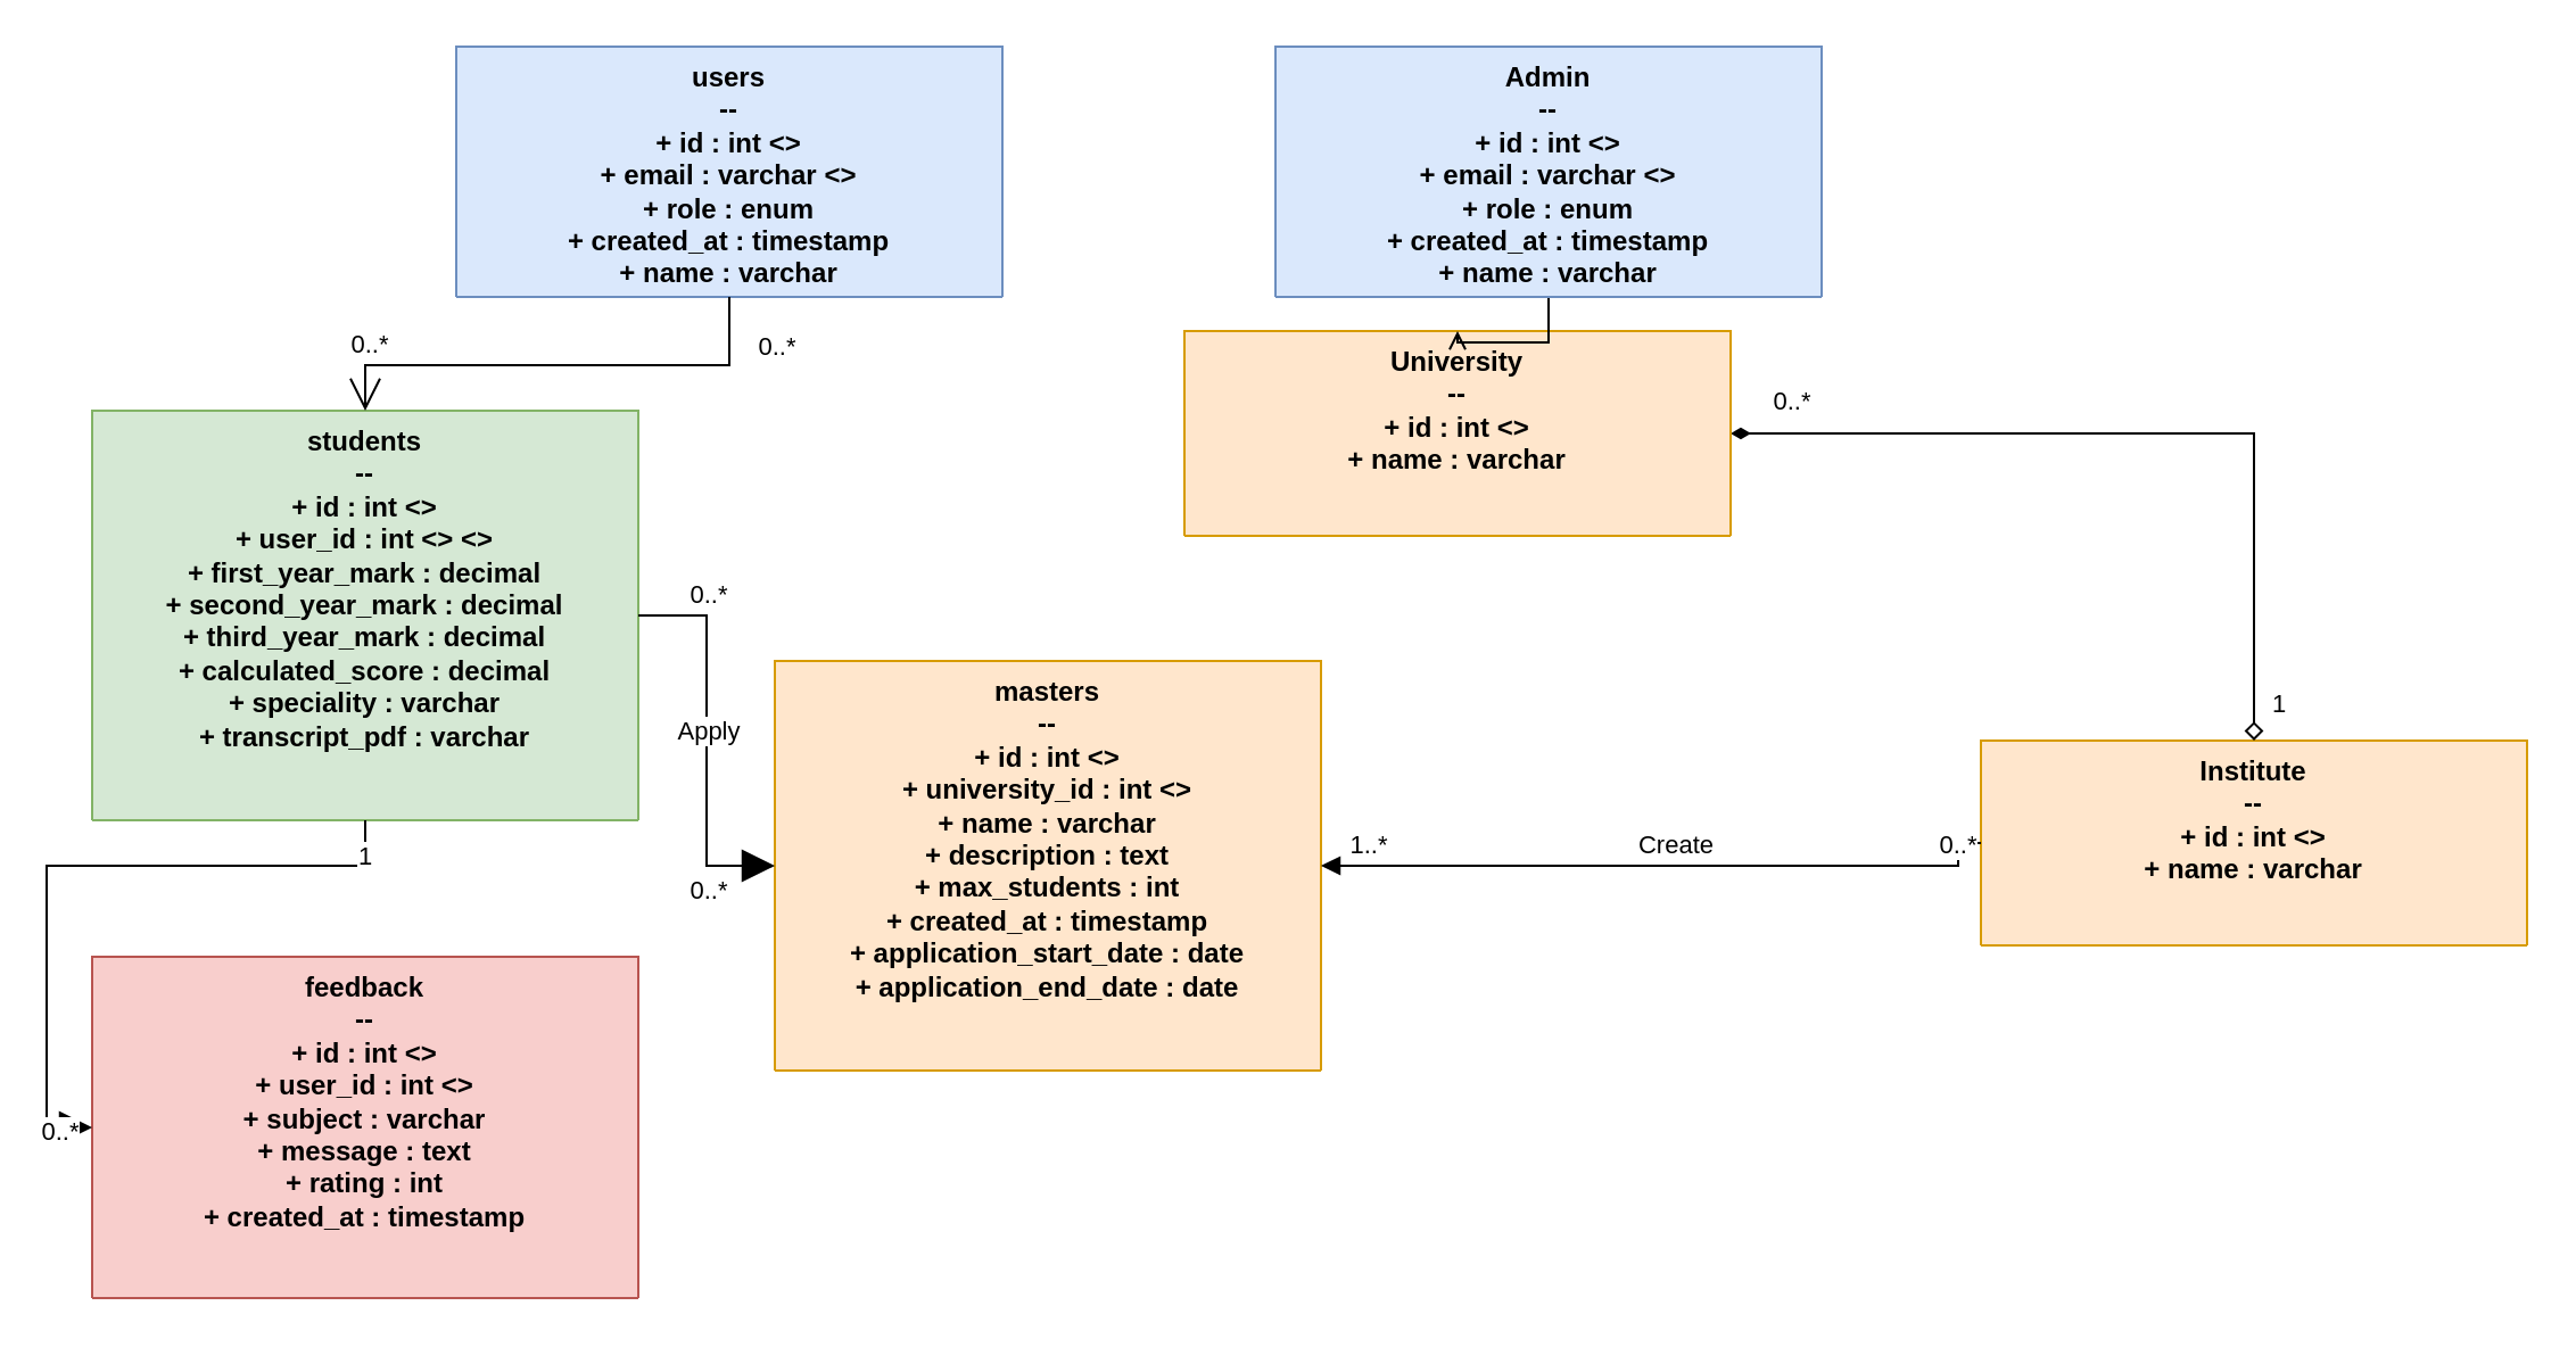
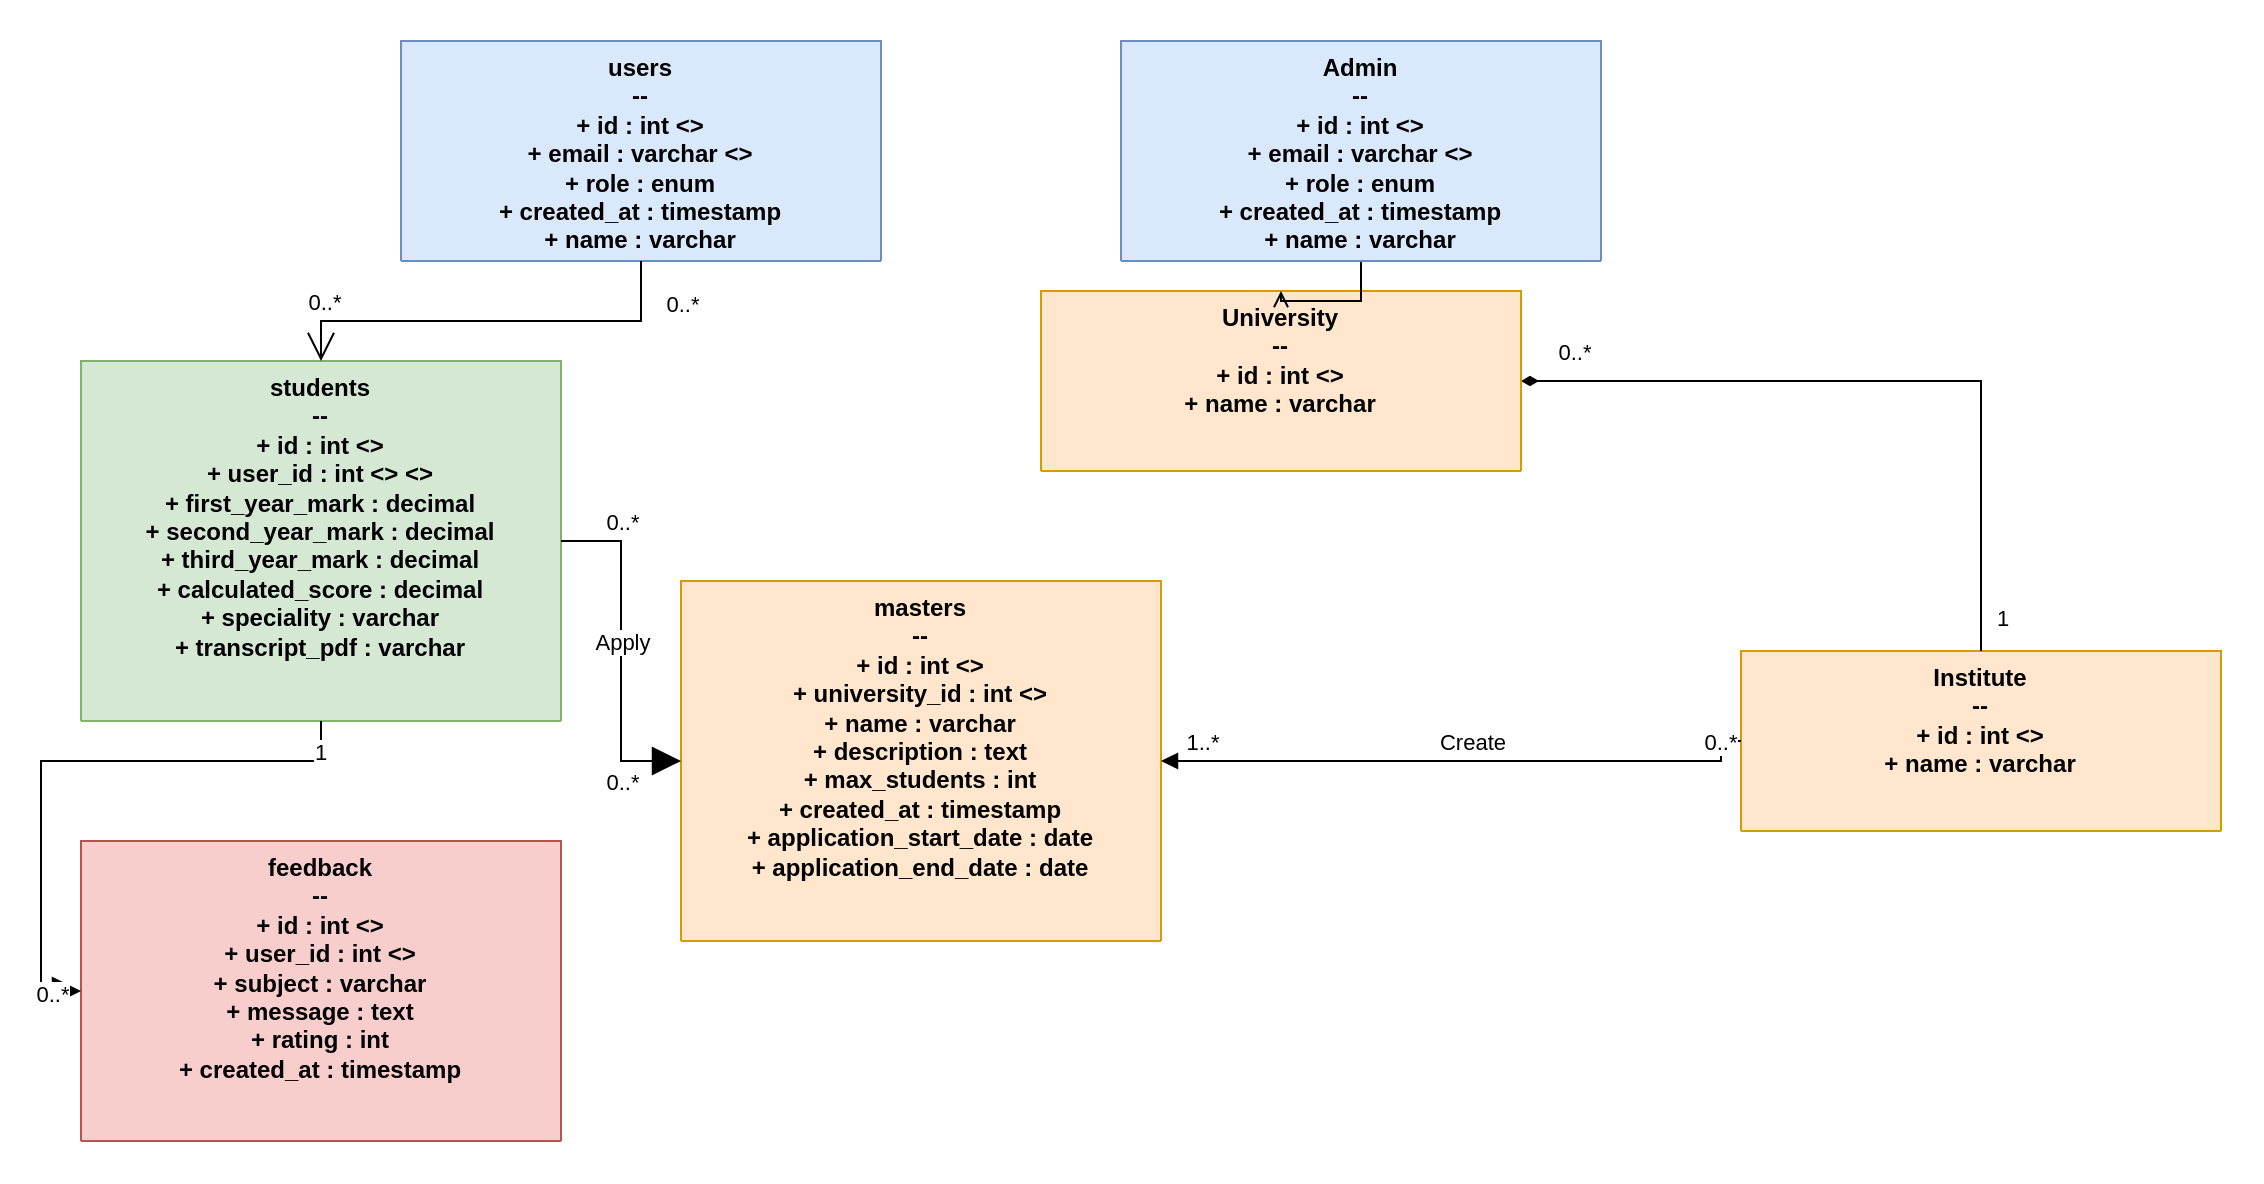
  <mxCell id="0" />
  <mxCell id="1" parent="0" />
  <mxCell id="2" value="users&#10;--&#10;+ id : int &lt;&lt;PK&gt;&gt;&#10;+ email : varchar &lt;&lt;UNIQUE&gt;&gt;&#10;+ role : enum&#10;+ created_at : timestamp&#10;+ name : varchar" style="swimlane;fontStyle=1;align=center;verticalAlign=top;childLayout=stackLayout;horizontal=1;startSize=110;horizontalStack=0;resizeParent=1;resizeParentMax=0;resizeLast=0;collapsible=1;marginBottom=0;whiteSpace=wrap;html=1;fillColor=#dae8fc;strokeColor=#6c8ebf;" parent="1" vertex="1"><mxGeometry x="200" y="20" width="240" height="110" as="geometry" /></mxCell>
  <mxCell id="3" value="students&#10;--&#10;+ id : int &lt;&lt;PK&gt;&gt;&#10;+ user_id : int &lt;&lt;FK&gt;&gt; &lt;&lt;UNIQUE&gt;&gt;&#10;+ first_year_mark : decimal&#10;+ second_year_mark : decimal&#10;+ third_year_mark : decimal&#10;+ calculated_score : decimal&#10;+ speciality : varchar&#10;+ transcript_pdf : varchar" style="swimlane;fontStyle=1;align=center;verticalAlign=top;childLayout=stackLayout;horizontal=1;startSize=180;horizontalStack=0;resizeParent=1;resizeParentMax=0;resizeLast=0;collapsible=1;marginBottom=0;whiteSpace=wrap;html=1;fillColor=#d5e8d4;strokeColor=#82b366;" parent="1" vertex="1"><mxGeometry x="40" y="180" width="240" height="180" as="geometry" /></mxCell>
  <mxCell id="4" value="masters&#10;--&#10;+ id : int &lt;&lt;PK&gt;&gt;&#10;+ university_id : int &lt;&lt;FK&gt;&gt;&#10;+ name : varchar&#10;+ description : text&#10;+ max_students : int&#10;+ created_at : timestamp&#10;+ application_start_date : date&#10;+ application_end_date : date" style="swimlane;fontStyle=1;align=center;verticalAlign=top;childLayout=stackLayout;horizontal=1;startSize=180;horizontalStack=0;resizeParent=1;resizeParentMax=0;resizeLast=0;collapsible=1;marginBottom=0;whiteSpace=wrap;html=1;fillColor=#ffe6cc;strokeColor=#d79b00;" parent="1" vertex="1"><mxGeometry x="340" y="290" width="240" height="180" as="geometry" /></mxCell>
  <mxCell id="5" value="feedback&#10;--&#10;+ id : int &lt;&lt;PK&gt;&gt;&#10;+ user_id : int &lt;&lt;FK&gt;&gt;&#10;+ subject : varchar&#10;+ message : text&#10;+ rating : int&#10;+ created_at : timestamp" style="swimlane;fontStyle=1;align=center;verticalAlign=top;childLayout=stackLayout;horizontal=1;startSize=150;horizontalStack=0;resizeParent=1;resizeParentMax=0;resizeLast=0;collapsible=1;marginBottom=0;whiteSpace=wrap;html=1;fillColor=#f8cecc;strokeColor=#b85450;" parent="1" vertex="1"><mxGeometry x="40" y="420" width="240" height="150" as="geometry" /></mxCell>
  <mxCell id="6" value="" style="endArrow=open;endFill=0;endSize=12;html=1;rounded=0;exitX=0.5;exitY=1;exitDx=0;exitDy=0;entryX=0.5;entryY=0;entryDx=0;entryDy=0;" parent="1" source="2" target="3" edge="1"><mxGeometry width="160" relative="1" as="geometry"><mxPoint x="330" y="370" as="sourcePoint" /><mxPoint x="490" y="370" as="targetPoint" /><Array as="points"><mxPoint x="320" y="160" /><mxPoint x="160" y="160" /></Array></mxGeometry></mxCell>
  <mxCell id="7" value="0..*" style="edgeLabel;html=1;align=center;verticalAlign=middle;resizable=0;points=[];" parent="6" vertex="1" connectable="0"><mxGeometry x="-0.8" y="1" relative="1" as="geometry"><mxPoint x="19" as="offset" /></mxGeometry></mxCell>
  <mxCell id="8" value="0..*" style="edgeLabel;html=1;align=center;verticalAlign=middle;resizable=0;points=[];" parent="6" vertex="1" connectable="0"><mxGeometry x="0.8" y="1" relative="1" as="geometry"><mxPoint y="-11" as="offset" /></mxGeometry></mxCell>
  <mxCell id="9" value="" style="endArrow=block;html=1;endSize=12;startArrow=none;startSize=14;startFill=0;edgeStyle=orthogonalEdgeStyle;rounded=0;exitX=0.5;exitY=1;exitDx=0;exitDy=0;entryX=0;entryY=0.5;entryDx=0;entryDy=0;endFill=1;" parent="1" source="3" target="5" edge="1"><mxGeometry relative="1" as="geometry"><mxPoint x="330" y="370" as="sourcePoint" /><mxPoint x="490" y="370" as="targetPoint" /><Array as="points"><mxPoint x="160" y="380" /><mxPoint x="20" y="380" /><mxPoint x="20" y="495" /></Array></mxGeometry></mxCell>
  <mxCell id="10" value="1" style="edgeLabel;html=1;align=center;verticalAlign=middle;resizable=0;points=[];" parent="9" vertex="1" connectable="0"><mxGeometry x="-0.9" y="-1" relative="1" as="geometry"><mxPoint as="offset" /></mxGeometry></mxCell>
  <mxCell id="11" value="0..*" style="edgeLabel;html=1;align=center;verticalAlign=middle;resizable=0;points=[];" parent="9" vertex="1" connectable="0"><mxGeometry x="0.9" y="-1" relative="1" as="geometry"><mxPoint as="offset" /></mxGeometry></mxCell>
  <mxCell id="12" value="" style="endArrow=block;html=1;endSize=12;startArrow=none;startSize=14;startFill=0;edgeStyle=orthogonalEdgeStyle;rounded=0;exitX=1;exitY=0.5;exitDx=0;exitDy=0;entryX=0;entryY=0.5;entryDx=0;entryDy=0;endFill=1;" parent="1" source="3" target="4" edge="1"><mxGeometry relative="1" as="geometry"><mxPoint x="330" y="370" as="sourcePoint" /><mxPoint x="580" y="270" as="targetPoint" /><Array as="points" /></mxGeometry></mxCell>
  <mxCell id="13" value="0..*" style="edgeLabel;html=1;align=center;verticalAlign=middle;resizable=0;points=[];" parent="12" vertex="1" connectable="0"><mxGeometry x="-0.8" y="1" relative="1" as="geometry"><mxPoint x="13" y="-9" as="offset" /></mxGeometry></mxCell>
  <mxCell id="14" value="0..*" style="edgeLabel;html=1;align=center;verticalAlign=middle;resizable=0;points=[];" parent="12" vertex="1" connectable="0"><mxGeometry x="0.8" y="1" relative="1" as="geometry"><mxPoint x="-13" y="11" as="offset" /></mxGeometry></mxCell>
  <mxCell id="15" value="Apply" style="edgeLabel;html=1;align=center;verticalAlign=middle;resizable=0;points=[];" parent="12" vertex="1" connectable="0"><mxGeometry x="-0.681" relative="1" as="geometry"><mxPoint x="3" y="50" as="offset" /></mxGeometry></mxCell>
  <mxCell id="16" value="Institute&lt;br&gt;--&lt;br&gt;+ id : int &amp;lt;&amp;gt;&lt;br&gt;+ name : varchar&lt;div&gt;&lt;br&gt;&lt;/div&gt;" style="swimlane;fontStyle=1;align=center;verticalAlign=top;childLayout=stackLayout;horizontal=1;startSize=90;horizontalStack=0;resizeParent=1;resizeParentMax=0;resizeLast=0;collapsible=1;marginBottom=0;whiteSpace=wrap;html=1;fillColor=#ffe6cc;strokeColor=#d79b00;" parent="1" vertex="1"><mxGeometry x="870" y="325" width="240" height="90" as="geometry" /></mxCell>
  <mxCell id="17" style="edgeStyle=orthogonalEdgeStyle;rounded=0;orthogonalLoop=1;jettySize=auto;html=1;entryX=1;entryY=0.5;entryDx=0;entryDy=0;exitX=0;exitY=0.5;exitDx=0;exitDy=0;endArrow=block;endFill=1;startArrow=none;startFill=0;" parent="1" source="16" target="4" edge="1"><mxGeometry relative="1" as="geometry"><mxPoint x="1007" y="350" as="sourcePoint" /><mxPoint x="780" y="380" as="targetPoint" /><Array as="points"><mxPoint x="860" y="380" /></Array></mxGeometry></mxCell>
  <mxCell id="18" value="Create" style="edgeLabel;html=1;align=center;verticalAlign=middle;resizable=0;points=[];" parent="17" vertex="1" connectable="0"><mxGeometry x="-0.274" y="4" relative="1" as="geometry"><mxPoint x="-36" y="-14" as="offset" /></mxGeometry></mxCell>
  <mxCell id="19" value="0..*" style="edgeLabel;html=1;align=center;verticalAlign=middle;resizable=0;points=[];" parent="17" vertex="1" connectable="0"><mxGeometry x="-0.862" relative="1" as="geometry"><mxPoint y="-10" as="offset" /></mxGeometry></mxCell>
  <mxCell id="20" value="1..*" style="edgeLabel;html=1;align=center;verticalAlign=middle;resizable=0;points=[];" parent="17" vertex="1" connectable="0"><mxGeometry x="0.925" relative="1" as="geometry"><mxPoint x="9" y="-10" as="offset" /></mxGeometry></mxCell>
- <mxCell id="21" style="edgeStyle=orthogonalEdgeStyle;rounded=0;orthogonalLoop=1;jettySize=auto;html=1;entryX=0.5;entryY=0;entryDx=0;entryDy=0;startArrow=diamondThin;startFill=1;endArrow=diamond;endFill=0;" parent="1" source="24" target="16" edge="1"><mxGeometry relative="1" as="geometry" /></mxCell>
+ <mxCell id="21" style="edgeStyle=orthogonalEdgeStyle;rounded=0;orthogonalLoop=1;jettySize=auto;html=1;entryX=0.5;entryY=0;entryDx=0;entryDy=0;startArrow=diamondThin;startFill=1;endArrow=none;endFill=0;" parent="1" source="24" target="16" edge="1"><mxGeometry relative="1" as="geometry" /></mxCell>
  <mxCell id="22" value="0..*" style="edgeLabel;html=1;align=center;verticalAlign=middle;resizable=0;points=[];" parent="21" vertex="1" connectable="0"><mxGeometry x="-0.855" y="-1" relative="1" as="geometry"><mxPoint y="-16" as="offset" /></mxGeometry></mxCell>
  <mxCell id="23" value="1" style="edgeLabel;html=1;align=center;verticalAlign=middle;resizable=0;points=[];" parent="21" vertex="1" connectable="0"><mxGeometry x="0.922" y="1" relative="1" as="geometry"><mxPoint x="9" y="-3" as="offset" /></mxGeometry></mxCell>
  <mxCell id="24" value="University&lt;div&gt;--&lt;br&gt;+ id : int &amp;lt;&amp;gt;&lt;br&gt;+ name : varchar&lt;div&gt;&lt;br&gt;&lt;/div&gt;&lt;/div&gt;" style="swimlane;fontStyle=1;align=center;verticalAlign=top;childLayout=stackLayout;horizontal=1;startSize=90;horizontalStack=0;resizeParent=1;resizeParentMax=0;resizeLast=0;collapsible=1;marginBottom=0;whiteSpace=wrap;html=1;fillColor=#ffe6cc;strokeColor=#d79b00;" parent="1" vertex="1"><mxGeometry x="520" y="145" width="240" height="90" as="geometry" /></mxCell>
  <mxCell id="25" style="edgeStyle=orthogonalEdgeStyle;rounded=0;orthogonalLoop=1;jettySize=auto;html=1;entryX=0.5;entryY=0;entryDx=0;entryDy=0;endArrow=open;endFill=0;" parent="1" source="26" target="24" edge="1"><mxGeometry relative="1" as="geometry" /></mxCell>
  <mxCell id="26" value="Admin&lt;div&gt;--&lt;br&gt;+ id : int &amp;lt;&amp;gt;&lt;br&gt;+ email : varchar &amp;lt;&amp;gt;&lt;br&gt;+ role : enum&lt;br&gt;+ created_at : timestamp&lt;br&gt;+ name : varchar&lt;/div&gt;" style="swimlane;fontStyle=1;align=center;verticalAlign=top;childLayout=stackLayout;horizontal=1;startSize=110;horizontalStack=0;resizeParent=1;resizeParentMax=0;resizeLast=0;collapsible=1;marginBottom=0;whiteSpace=wrap;html=1;fillColor=#dae8fc;strokeColor=#6c8ebf;" parent="1" vertex="1"><mxGeometry x="560" y="20" width="240" height="110" as="geometry" /></mxCell>
